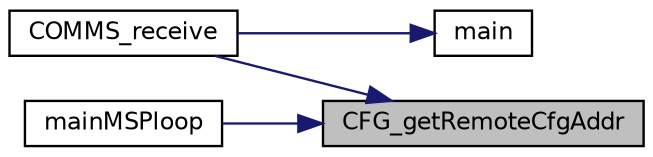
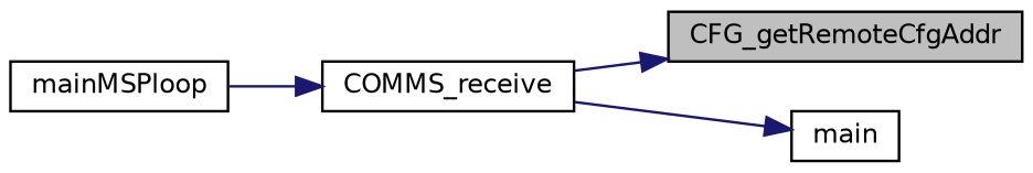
  digraph {
    rankdir=RL
    node [color=black fillcolor=white fontname=Helvetica fontsize=10 shape=record style=filled]
    edge [color=midnightblue dir=back fontname=Helvetica fontsize=10 labelfontname=Helvetica labelfontsize=10 style=solid]
    n1 [fillcolor=grey75 fontcolor=black height=0.2 label=CFG_getRemoteCfgAddr width=0.4]
    n2 [height=0.2 label=COMMS_receive width=0.4]
    n3 [height=0.2 label=mainMSPloop width=0.4]
    n4 [height=0.2 label=main width=0.4]
    n1 -> n2
-   n1 -> n3
+   n2 -> n3
    n4 -> n2
  }
